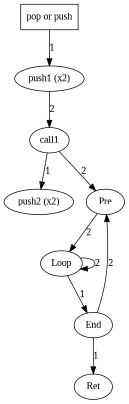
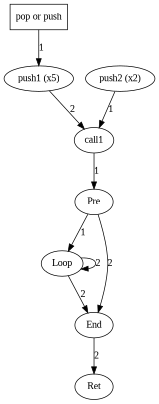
  digraph {
    fontname="Liberation Serif"
    node [cond=true fontname="Liberation Serif"]
    edge [childnumber=1 fontname="Liberation Serif"]
    n1 [cond="inst regex '^p(op|ush).*'" label="pop or push" shape=box]
-   n2 [cond="opcode is push" label="push1 (x2)" repeat=2]
+   n2 [cond="opcode is push" label="push1 (x5)" repeat=2]
    n3 [cond="opcode is call" label=call1]
    n4 [condition="opcode is push" label="push2 (x2)" maxrepeat=2 minrepeat=2 cond=""]
    n5 [label=Pre maxrepeat=4]
    n6 [getid=loop label=Loop maxrepeat=12 minrepeat=3]
    n7 [label=End lazyrepeat=true maxrepeat=2 minrepeat=0]
    n8 [cond="opcode beginswith ret" label=Ret]
    n1 -> n2 [label=1]
    n2 -> n3 [label=2]
-   n3 -> n4 [label=1]
-   n3 -> n5 [childnumber=2 label=2]
-   n5 -> n6 [label=2]
-   n7 -> n5 [childnumber=2 label=2]
+   n4 -> n3 [label=1]
+   n3 -> n5 [childnumber=2 label=1]
+   n5 -> n6 [label=1]
+   n5 -> n7 [childnumber=2 label=2]
    n6 -> n6 [childnumber=2 label=2]
-   n6 -> n7 [label=1]
-   n7 -> n8 [label=1]
+   n6 -> n7 [label=2]
+   n7 -> n8 [label=2]
  }
